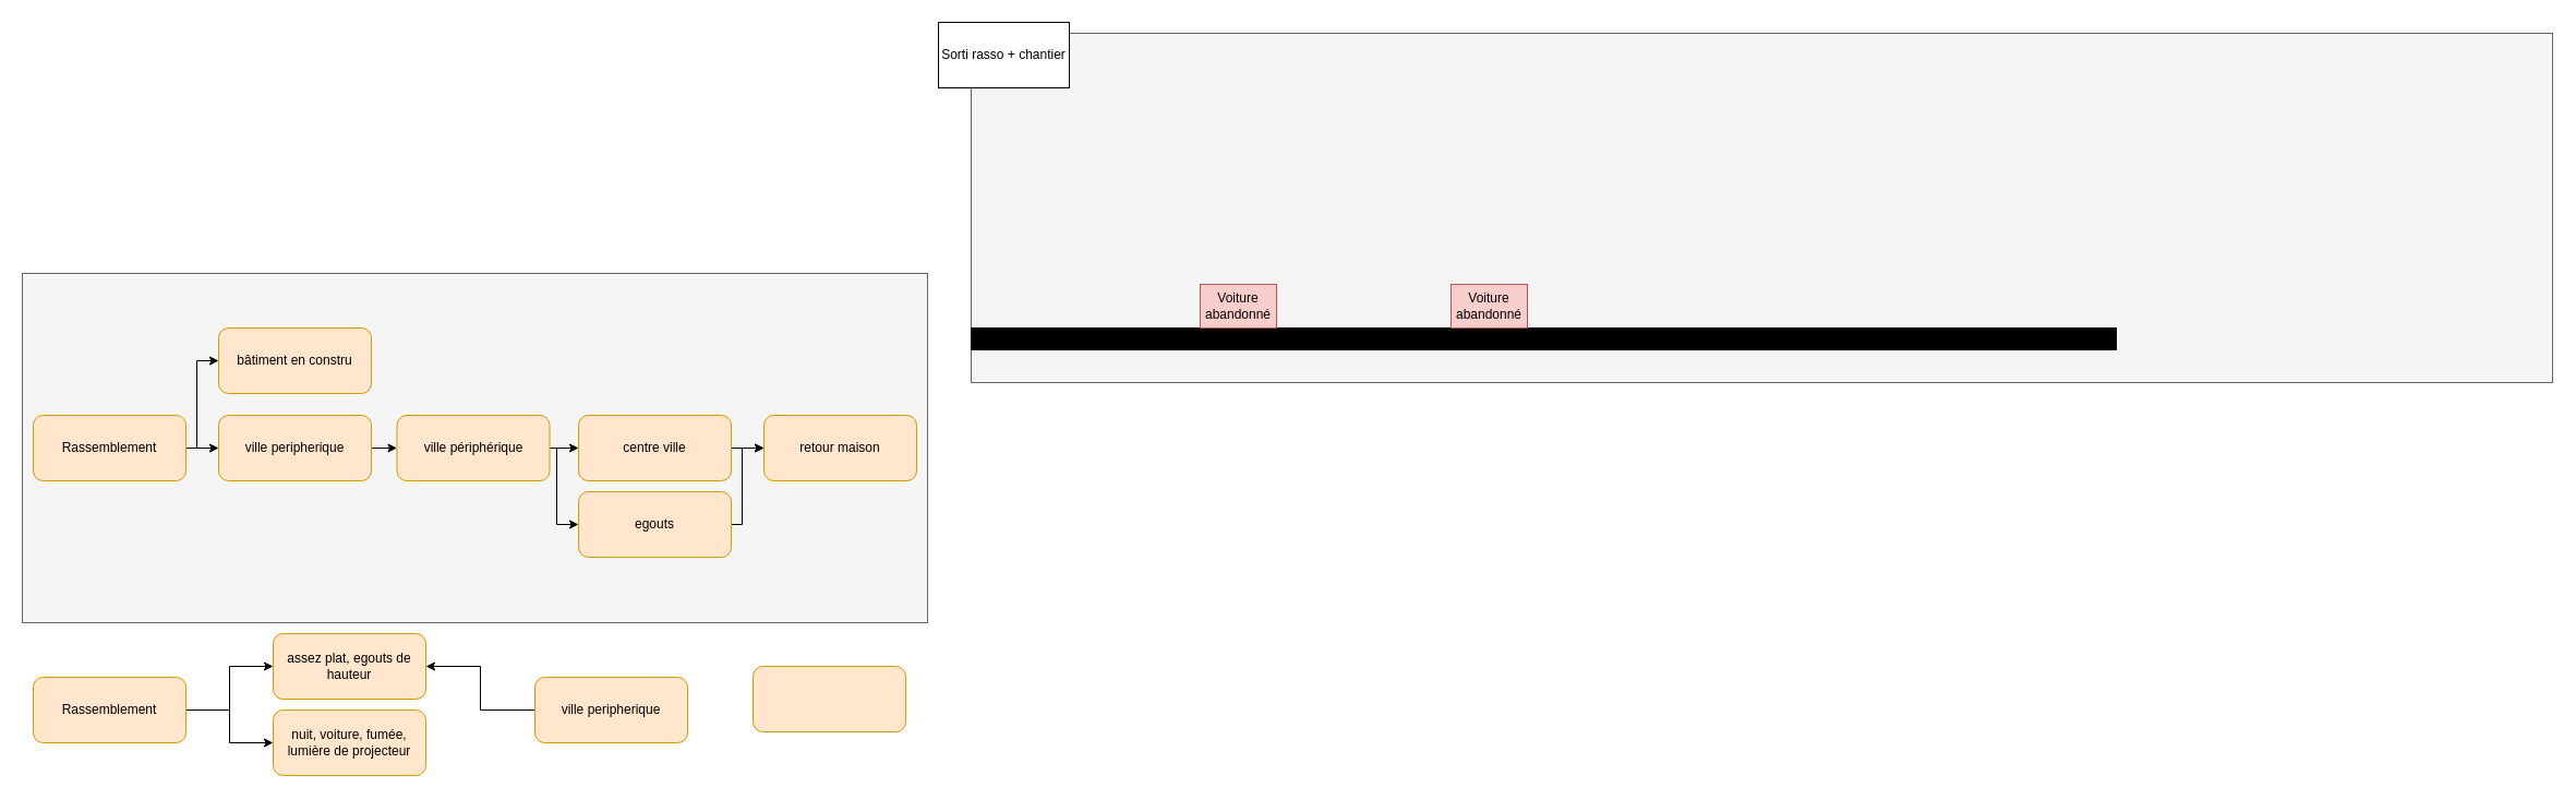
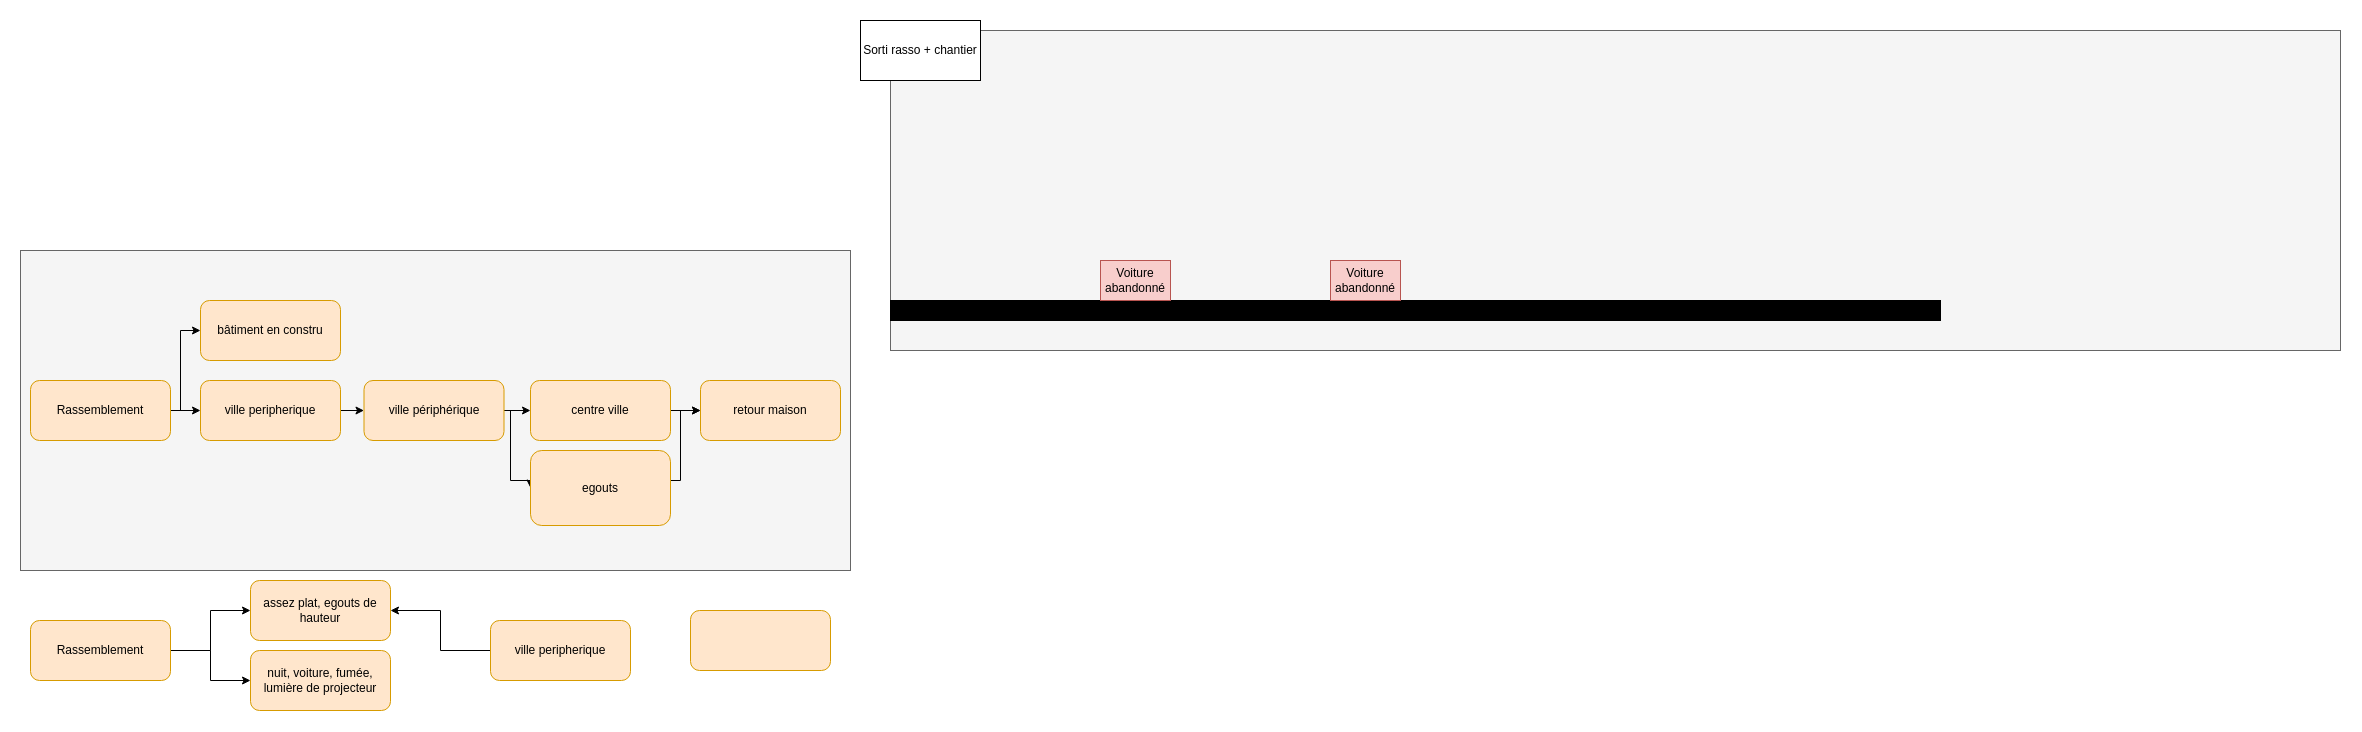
  <mxCell id="0" />
  <mxCell id="1" parent="0" />
  <mxCell id="2" value="" style="rounded=0;whiteSpace=wrap;html=1;fillColor=#f5f5f5;fontColor=#333333;strokeColor=#666666;" parent="1" vertex="1"><mxGeometry y="250" width="830" height="320" as="geometry" x="20" /></mxCell>
  <mxCell id="3" style="edgeStyle=orthogonalEdgeStyle;rounded=0;orthogonalLoop=1;jettySize=auto;html=1;entryX=0;entryY=0.5;entryDx=0;entryDy=0;" parent="1" source="5" target="7" edge="1"><mxGeometry relative="1" as="geometry" /></mxCell>
  <mxCell id="4" style="edgeStyle=orthogonalEdgeStyle;rounded=0;orthogonalLoop=1;jettySize=auto;html=1;entryX=0;entryY=0.5;entryDx=0;entryDy=0;" parent="1" source="5" target="8" edge="1"><mxGeometry relative="1" as="geometry"><Array as="points"><mxPoint x="180" y="410" /><mxPoint x="180" y="330" /></Array></mxGeometry></mxCell>
  <mxCell id="5" value="Rassemblement" style="rounded=1;whiteSpace=wrap;html=1;fillColor=#ffe6cc;strokeColor=#d79b00;gradientColor=none;" parent="1" vertex="1"><mxGeometry x="30" y="380" width="140" height="60" as="geometry" /></mxCell>
  <mxCell id="6" style="edgeStyle=orthogonalEdgeStyle;rounded=0;orthogonalLoop=1;jettySize=auto;html=1;entryX=0;entryY=0.5;entryDx=0;entryDy=0;" parent="1" source="7" target="11" edge="1"><mxGeometry relative="1" as="geometry" /></mxCell>
  <mxCell id="7" value="ville peripherique" style="rounded=1;whiteSpace=wrap;html=1;fillColor=#ffe6cc;strokeColor=#d79b00;gradientColor=none;" parent="1" vertex="1"><mxGeometry x="200" y="380" width="140" height="60" as="geometry" /></mxCell>
  <mxCell id="8" value="bâtiment en constru" style="rounded=1;whiteSpace=wrap;html=1;fillColor=#ffe6cc;strokeColor=#d79b00;gradientColor=none;" parent="1" vertex="1"><mxGeometry x="200" y="300" width="140" height="60" as="geometry" /></mxCell>
  <mxCell id="9" style="edgeStyle=orthogonalEdgeStyle;rounded=0;orthogonalLoop=1;jettySize=auto;html=1;entryX=0;entryY=0.5;entryDx=0;entryDy=0;" parent="1" source="11" target="13" edge="1"><mxGeometry relative="1" as="geometry" /></mxCell>
  <mxCell id="10" style="edgeStyle=orthogonalEdgeStyle;rounded=0;orthogonalLoop=1;jettySize=auto;html=1;entryX=0;entryY=0.5;entryDx=0;entryDy=0;" parent="1" source="11" target="15" edge="1"><mxGeometry relative="1" as="geometry"><Array as="points"><mxPoint x="510" y="410" /><mxPoint x="510" y="480" /></Array></mxGeometry></mxCell>
  <mxCell id="11" value="ville périphérique" style="rounded=1;whiteSpace=wrap;html=1;fillColor=#ffe6cc;strokeColor=#d79b00;gradientColor=none;" parent="1" vertex="1"><mxGeometry x="363.5" y="380" width="140" height="60" as="geometry" /></mxCell>
  <mxCell id="12" style="edgeStyle=orthogonalEdgeStyle;rounded=0;orthogonalLoop=1;jettySize=auto;html=1;entryX=0;entryY=0.5;entryDx=0;entryDy=0;" parent="1" source="13" target="16" edge="1"><mxGeometry relative="1" as="geometry" /></mxCell>
  <mxCell id="13" value="centre ville" style="rounded=1;whiteSpace=wrap;html=1;fillColor=#ffe6cc;strokeColor=#d79b00;gradientColor=none;" parent="1" vertex="1"><mxGeometry x="530" y="380" width="140" height="60" as="geometry" /></mxCell>
  <mxCell id="14" style="edgeStyle=orthogonalEdgeStyle;rounded=0;orthogonalLoop=1;jettySize=auto;html=1;entryX=0;entryY=0.5;entryDx=0;entryDy=0;" parent="1" source="15" target="16" edge="1"><mxGeometry relative="1" as="geometry"><Array as="points"><mxPoint x="680" y="480" /><mxPoint x="680" y="410" /></Array></mxGeometry></mxCell>
- <mxCell id="15" value="egouts" style="rounded=1;whiteSpace=wrap;html=1;fillColor=#ffe6cc;strokeColor=#d79b00;gradientColor=none;" parent="1" vertex="1"><mxGeometry x="530" y="450" width="140" height="60" as="geometry" /></mxCell>
+ <mxCell id="15" value="egouts" style="rounded=1;whiteSpace=wrap;html=1;fillColor=#ffe6cc;strokeColor=#d79b00;gradientColor=none;" parent="1" vertex="1"><mxGeometry x="530" y="450" width="140" height="75" as="geometry" /></mxCell>
  <mxCell id="16" value="retour maison" style="rounded=1;whiteSpace=wrap;html=1;fillColor=#ffe6cc;strokeColor=#d79b00;gradientColor=none;" parent="1" vertex="1"><mxGeometry x="700" y="380" width="140" height="60" as="geometry" /></mxCell>
  <mxCell id="17" style="edgeStyle=orthogonalEdgeStyle;rounded=0;orthogonalLoop=1;jettySize=auto;html=1;" parent="1" source="19" target="20" edge="1"><mxGeometry relative="1" as="geometry"><Array as="points"><mxPoint x="210" y="650" /><mxPoint x="210" y="610" /></Array></mxGeometry></mxCell>
  <mxCell id="18" style="edgeStyle=orthogonalEdgeStyle;rounded=0;orthogonalLoop=1;jettySize=auto;html=1;" parent="1" source="19" target="21" edge="1"><mxGeometry relative="1" as="geometry" /></mxCell>
  <mxCell id="19" value="Rassemblement" style="rounded=1;whiteSpace=wrap;html=1;fillColor=#ffe6cc;strokeColor=#d79b00;gradientColor=none;" parent="1" vertex="1"><mxGeometry x="30" y="620" width="140" height="60" as="geometry" /></mxCell>
  <mxCell id="20" value="assez plat, egouts de hauteur" style="rounded=1;whiteSpace=wrap;html=1;fillColor=#ffe6cc;strokeColor=#d79b00;gradientColor=none;" parent="1" vertex="1"><mxGeometry x="250" y="580" width="140" height="60" as="geometry" /></mxCell>
  <mxCell id="21" value="nuit, voiture, fumée, lumière de projecteur" style="rounded=1;whiteSpace=wrap;html=1;fillColor=#ffe6cc;strokeColor=#d79b00;gradientColor=none;" parent="1" vertex="1"><mxGeometry x="250" y="650" width="140" height="60" as="geometry" /></mxCell>
  <mxCell id="22" style="edgeStyle=orthogonalEdgeStyle;rounded=0;orthogonalLoop=1;jettySize=auto;html=1;entryX=1;entryY=0.5;entryDx=0;entryDy=0;" parent="1" source="23" target="20" edge="1"><mxGeometry relative="1" as="geometry" /></mxCell>
  <mxCell id="23" value="ville peripherique" style="rounded=1;whiteSpace=wrap;html=1;fillColor=#ffe6cc;strokeColor=#d79b00;gradientColor=none;" parent="1" vertex="1"><mxGeometry x="490" y="620" width="140" height="60" as="geometry" /></mxCell>
  <mxCell id="24" value="" style="rounded=1;whiteSpace=wrap;html=1;fillColor=#ffe6cc;strokeColor=#d79b00;gradientColor=none;" parent="1" vertex="1"><mxGeometry x="690" y="610" width="140" height="60" as="geometry" /></mxCell>
  <mxCell id="25" value="" style="rounded=0;whiteSpace=wrap;html=1;fillColor=#f5f5f5;fontColor=#333333;strokeColor=#666666;" vertex="1" parent="1"><mxGeometry x="890" y="30" width="1450" height="320" as="geometry" /></mxCell>
  <mxCell id="26" value="Sorti rasso + chantier" style="rounded=0;whiteSpace=wrap;html=1;" vertex="1" parent="1"><mxGeometry x="860" y="20" width="120" height="60" as="geometry" /></mxCell>
  <mxCell id="27" value="" style="rounded=0;whiteSpace=wrap;html=1;fillColor=#000000;" vertex="1" parent="1"><mxGeometry x="890" y="300" width="1050" height="20" as="geometry" /></mxCell>
  <mxCell id="28" value="Voiture abandonné" style="rounded=0;whiteSpace=wrap;html=1;fillColor=#f8cecc;strokeColor=#b85450;" vertex="1" parent="1"><mxGeometry x="1100" y="260" width="70" height="40" as="geometry" /></mxCell>
  <mxCell id="29" value="Voiture abandonné" style="rounded=0;whiteSpace=wrap;html=1;fillColor=#f8cecc;strokeColor=#b85450;" vertex="1" parent="1"><mxGeometry x="1330" y="260" width="70" height="40" as="geometry" /></mxCell>
